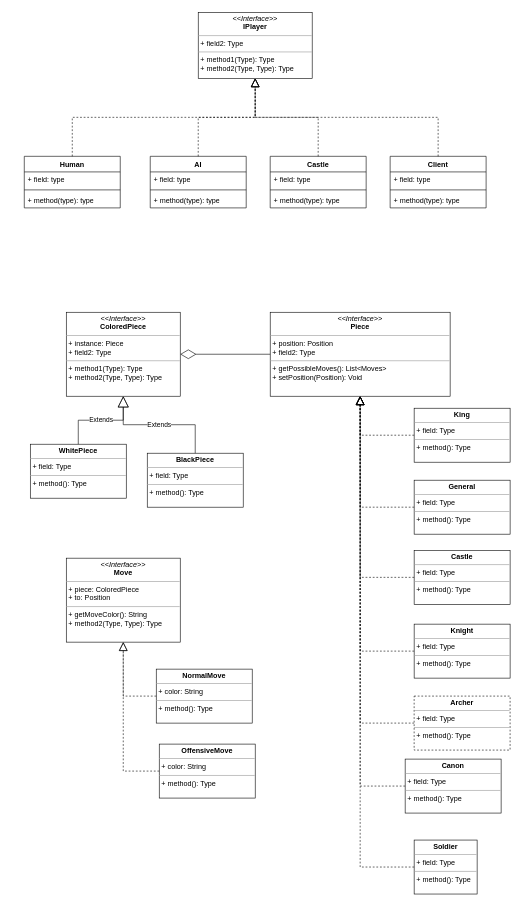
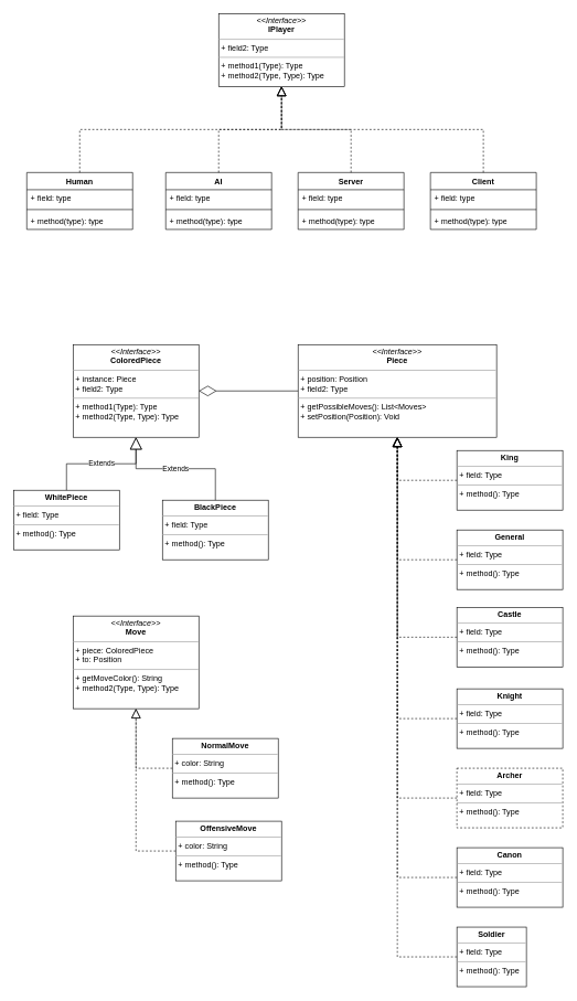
  <mxCell id="0" />
  <mxCell id="1" parent="0" />
  <mxCell id="2" value="&lt;p style=&quot;margin:0px;margin-top:4px;text-align:center;&quot;&gt;&lt;i&gt;&amp;lt;&amp;lt;Interface&amp;gt;&amp;gt;&lt;/i&gt;&lt;br&gt;&lt;b&gt;IPlayer&lt;/b&gt;&lt;/p&gt;&lt;hr size=&quot;1&quot;&gt;&lt;p style=&quot;margin:0px;margin-left:4px;&quot;&gt;+ field2: Type&lt;/p&gt;&lt;hr size=&quot;1&quot;&gt;&lt;p style=&quot;margin:0px;margin-left:4px;&quot;&gt;+ method1(Type): Type&lt;br&gt;+ method2(Type, Type): Type&lt;/p&gt;" style="verticalAlign=top;align=left;overflow=fill;fontSize=12;fontFamily=Helvetica;html=1;whiteSpace=wrap;" parent="1" vertex="1"><mxGeometry x="330" y="20" width="190" height="110" as="geometry" /></mxCell>
  <mxCell id="3" value="Human" style="swimlane;fontStyle=1;align=center;verticalAlign=top;childLayout=stackLayout;horizontal=1;startSize=26;horizontalStack=0;resizeParent=1;resizeParentMax=0;resizeLast=0;collapsible=1;marginBottom=0;whiteSpace=wrap;html=1;" parent="1" vertex="1"><mxGeometry x="40" y="260" width="160" height="86" as="geometry" /></mxCell>
  <mxCell id="4" value="+ field: type" style="text;strokeColor=none;fillColor=none;align=left;verticalAlign=top;spacingLeft=4;spacingRight=4;overflow=hidden;rotatable=0;points=[[0,0.5],[1,0.5]];portConstraint=eastwest;whiteSpace=wrap;html=1;" parent="3" vertex="1"><mxGeometry y="26" width="160" height="26" as="geometry" /></mxCell>
  <mxCell id="5" value="" style="line;strokeWidth=1;fillColor=none;align=left;verticalAlign=middle;spacingTop=-1;spacingLeft=3;spacingRight=3;rotatable=0;labelPosition=right;points=[];portConstraint=eastwest;strokeColor=inherit;" parent="3" vertex="1"><mxGeometry y="52" width="160" height="8" as="geometry" /></mxCell>
  <mxCell id="6" value="+ method(type): type" style="text;strokeColor=none;fillColor=none;align=left;verticalAlign=top;spacingLeft=4;spacingRight=4;overflow=hidden;rotatable=0;points=[[0,0.5],[1,0.5]];portConstraint=eastwest;whiteSpace=wrap;html=1;" parent="3" vertex="1"><mxGeometry y="60" width="160" height="26" as="geometry" /></mxCell>
  <mxCell id="7" value="" style="endArrow=block;dashed=1;endFill=0;endSize=12;html=1;rounded=0;exitX=0.5;exitY=0;exitDx=0;exitDy=0;entryX=0.5;entryY=1;entryDx=0;entryDy=0;edgeStyle=orthogonalEdgeStyle;" parent="1" source="3" target="2" edge="1"><mxGeometry width="160" relative="1" as="geometry"><mxPoint x="390" y="260" as="sourcePoint" /><mxPoint x="550" y="260" as="targetPoint" /></mxGeometry></mxCell>
  <mxCell id="8" value="AI" style="swimlane;fontStyle=1;align=center;verticalAlign=top;childLayout=stackLayout;horizontal=1;startSize=26;horizontalStack=0;resizeParent=1;resizeParentMax=0;resizeLast=0;collapsible=1;marginBottom=0;whiteSpace=wrap;html=1;" parent="1" vertex="1"><mxGeometry x="250" y="260" width="160" height="86" as="geometry" /></mxCell>
  <mxCell id="9" value="+ field: type" style="text;strokeColor=none;fillColor=none;align=left;verticalAlign=top;spacingLeft=4;spacingRight=4;overflow=hidden;rotatable=0;points=[[0,0.5],[1,0.5]];portConstraint=eastwest;whiteSpace=wrap;html=1;" parent="8" vertex="1"><mxGeometry y="26" width="160" height="26" as="geometry" /></mxCell>
  <mxCell id="10" value="" style="line;strokeWidth=1;fillColor=none;align=left;verticalAlign=middle;spacingTop=-1;spacingLeft=3;spacingRight=3;rotatable=0;labelPosition=right;points=[];portConstraint=eastwest;strokeColor=inherit;" parent="8" vertex="1"><mxGeometry y="52" width="160" height="8" as="geometry" /></mxCell>
  <mxCell id="11" value="+ method(type): type" style="text;strokeColor=none;fillColor=none;align=left;verticalAlign=top;spacingLeft=4;spacingRight=4;overflow=hidden;rotatable=0;points=[[0,0.5],[1,0.5]];portConstraint=eastwest;whiteSpace=wrap;html=1;" parent="8" vertex="1"><mxGeometry y="60" width="160" height="26" as="geometry" /></mxCell>
  <mxCell id="12" value="" style="endArrow=block;dashed=1;endFill=0;endSize=12;html=1;rounded=0;exitX=0.5;exitY=0;exitDx=0;exitDy=0;entryX=0.5;entryY=1;entryDx=0;entryDy=0;edgeStyle=orthogonalEdgeStyle;" parent="1" source="8" target="2" edge="1"><mxGeometry width="160" relative="1" as="geometry"><mxPoint x="130" y="270" as="sourcePoint" /><mxPoint x="375" y="170" as="targetPoint" /></mxGeometry></mxCell>
- <mxCell id="13" value="Castle" style="swimlane;fontStyle=1;align=center;verticalAlign=top;childLayout=stackLayout;horizontal=1;startSize=26;horizontalStack=0;resizeParent=1;resizeParentMax=0;resizeLast=0;collapsible=1;marginBottom=0;whiteSpace=wrap;html=1;" parent="1" vertex="1"><mxGeometry x="450" y="260" width="160" height="86" as="geometry" /></mxCell>
+ <mxCell id="13" value="Server" style="swimlane;fontStyle=1;align=center;verticalAlign=top;childLayout=stackLayout;horizontal=1;startSize=26;horizontalStack=0;resizeParent=1;resizeParentMax=0;resizeLast=0;collapsible=1;marginBottom=0;whiteSpace=wrap;html=1;" parent="1" vertex="1"><mxGeometry x="450" y="260" width="160" height="86" as="geometry" /></mxCell>
  <mxCell id="14" value="+ field: type" style="text;strokeColor=none;fillColor=none;align=left;verticalAlign=top;spacingLeft=4;spacingRight=4;overflow=hidden;rotatable=0;points=[[0,0.5],[1,0.5]];portConstraint=eastwest;whiteSpace=wrap;html=1;" parent="13" vertex="1"><mxGeometry y="26" width="160" height="26" as="geometry" /></mxCell>
  <mxCell id="15" value="" style="line;strokeWidth=1;fillColor=none;align=left;verticalAlign=middle;spacingTop=-1;spacingLeft=3;spacingRight=3;rotatable=0;labelPosition=right;points=[];portConstraint=eastwest;strokeColor=inherit;" parent="13" vertex="1"><mxGeometry y="52" width="160" height="8" as="geometry" /></mxCell>
  <mxCell id="16" value="+ method(type): type" style="text;strokeColor=none;fillColor=none;align=left;verticalAlign=top;spacingLeft=4;spacingRight=4;overflow=hidden;rotatable=0;points=[[0,0.5],[1,0.5]];portConstraint=eastwest;whiteSpace=wrap;html=1;" parent="13" vertex="1"><mxGeometry y="60" width="160" height="26" as="geometry" /></mxCell>
  <mxCell id="17" value="" style="endArrow=block;dashed=1;endFill=0;endSize=12;html=1;rounded=0;exitX=0.5;exitY=0;exitDx=0;exitDy=0;entryX=0.5;entryY=1;entryDx=0;entryDy=0;edgeStyle=orthogonalEdgeStyle;" parent="1" source="13" target="2" edge="1"><mxGeometry width="160" relative="1" as="geometry"><mxPoint x="330" y="270" as="sourcePoint" /><mxPoint x="565" y="160" as="targetPoint" /></mxGeometry></mxCell>
  <mxCell id="18" value="Client" style="swimlane;fontStyle=1;align=center;verticalAlign=top;childLayout=stackLayout;horizontal=1;startSize=26;horizontalStack=0;resizeParent=1;resizeParentMax=0;resizeLast=0;collapsible=1;marginBottom=0;whiteSpace=wrap;html=1;" parent="1" vertex="1"><mxGeometry x="650" y="260" width="160" height="86" as="geometry" /></mxCell>
  <mxCell id="19" value="+ field: type" style="text;strokeColor=none;fillColor=none;align=left;verticalAlign=top;spacingLeft=4;spacingRight=4;overflow=hidden;rotatable=0;points=[[0,0.5],[1,0.5]];portConstraint=eastwest;whiteSpace=wrap;html=1;" parent="18" vertex="1"><mxGeometry y="26" width="160" height="26" as="geometry" /></mxCell>
  <mxCell id="20" value="" style="line;strokeWidth=1;fillColor=none;align=left;verticalAlign=middle;spacingTop=-1;spacingLeft=3;spacingRight=3;rotatable=0;labelPosition=right;points=[];portConstraint=eastwest;strokeColor=inherit;" parent="18" vertex="1"><mxGeometry y="52" width="160" height="8" as="geometry" /></mxCell>
  <mxCell id="21" value="+ method(type): type" style="text;strokeColor=none;fillColor=none;align=left;verticalAlign=top;spacingLeft=4;spacingRight=4;overflow=hidden;rotatable=0;points=[[0,0.5],[1,0.5]];portConstraint=eastwest;whiteSpace=wrap;html=1;" parent="18" vertex="1"><mxGeometry y="60" width="160" height="26" as="geometry" /></mxCell>
  <mxCell id="22" value="" style="endArrow=block;dashed=1;endFill=0;endSize=12;html=1;rounded=0;exitX=0.5;exitY=0;exitDx=0;exitDy=0;entryX=0.5;entryY=1;entryDx=0;entryDy=0;edgeStyle=orthogonalEdgeStyle;" parent="1" source="18" target="2" edge="1"><mxGeometry width="160" relative="1" as="geometry"><mxPoint x="540" y="270" as="sourcePoint" /><mxPoint x="375" y="170" as="targetPoint" /></mxGeometry></mxCell>
  <mxCell id="23" value="&lt;p style=&quot;margin:0px;margin-top:4px;text-align:center;&quot;&gt;&lt;i&gt;&amp;lt;&amp;lt;Interface&amp;gt;&amp;gt;&lt;/i&gt;&lt;br&gt;&lt;b&gt;Piece&lt;/b&gt;&lt;/p&gt;&lt;hr size=&quot;1&quot;&gt;&lt;p style=&quot;margin:0px;margin-left:4px;&quot;&gt;+ position: Position&lt;br&gt;+ field2: Type&lt;/p&gt;&lt;hr size=&quot;1&quot;&gt;&lt;p style=&quot;margin:0px;margin-left:4px;&quot;&gt;+ getPossibleMoves(): List&amp;lt;Moves&amp;gt;&lt;br&gt;+ setPosition(Position): Void&lt;/p&gt;" style="verticalAlign=top;align=left;overflow=fill;fontSize=12;fontFamily=Helvetica;html=1;whiteSpace=wrap;" parent="1" vertex="1"><mxGeometry x="450" y="520" width="300" height="140" as="geometry" /></mxCell>
  <mxCell id="24" value="&lt;p style=&quot;margin:0px;margin-top:4px;text-align:center;&quot;&gt;&lt;b&gt;King&lt;/b&gt;&lt;/p&gt;&lt;hr size=&quot;1&quot;&gt;&lt;p style=&quot;margin:0px;margin-left:4px;&quot;&gt;+ field: Type&lt;/p&gt;&lt;hr size=&quot;1&quot;&gt;&lt;p style=&quot;margin:0px;margin-left:4px;&quot;&gt;+ method(): Type&lt;/p&gt;" style="verticalAlign=top;align=left;overflow=fill;fontSize=12;fontFamily=Helvetica;html=1;whiteSpace=wrap;" parent="1" vertex="1"><mxGeometry x="690" y="680" width="160" height="90" as="geometry" /></mxCell>
  <mxCell id="25" value="" style="endArrow=block;dashed=1;endFill=0;endSize=12;html=1;rounded=0;entryX=0.5;entryY=1;entryDx=0;entryDy=0;exitX=0;exitY=0.5;exitDx=0;exitDy=0;edgeStyle=orthogonalEdgeStyle;" parent="1" source="24" target="23" edge="1"><mxGeometry width="160" relative="1" as="geometry"><mxPoint x="740" y="710" as="sourcePoint" /><mxPoint x="900" y="710" as="targetPoint" /></mxGeometry></mxCell>
  <mxCell id="26" value="&lt;p style=&quot;margin:0px;margin-top:4px;text-align:center;&quot;&gt;&lt;b&gt;General&lt;/b&gt;&lt;/p&gt;&lt;hr size=&quot;1&quot;&gt;&lt;p style=&quot;margin:0px;margin-left:4px;&quot;&gt;+ field: Type&lt;/p&gt;&lt;hr size=&quot;1&quot;&gt;&lt;p style=&quot;margin:0px;margin-left:4px;&quot;&gt;+ method(): Type&lt;/p&gt;" style="verticalAlign=top;align=left;overflow=fill;fontSize=12;fontFamily=Helvetica;html=1;whiteSpace=wrap;" parent="1" vertex="1"><mxGeometry x="690" y="800" width="160" height="90" as="geometry" /></mxCell>
  <mxCell id="27" value="" style="endArrow=block;dashed=1;endFill=0;endSize=12;html=1;rounded=0;entryX=0.5;entryY=1;entryDx=0;entryDy=0;exitX=0;exitY=0.5;exitDx=0;exitDy=0;edgeStyle=orthogonalEdgeStyle;" parent="1" source="26" target="23" edge="1"><mxGeometry width="160" relative="1" as="geometry"><mxPoint x="700" y="735" as="sourcePoint" /><mxPoint x="610" y="670" as="targetPoint" /></mxGeometry></mxCell>
  <mxCell id="28" value="&lt;p style=&quot;margin:0px;margin-top:4px;text-align:center;&quot;&gt;&lt;b&gt;Castle&lt;/b&gt;&lt;/p&gt;&lt;hr size=&quot;1&quot;&gt;&lt;p style=&quot;margin:0px;margin-left:4px;&quot;&gt;+ field: Type&lt;/p&gt;&lt;hr size=&quot;1&quot;&gt;&lt;p style=&quot;margin:0px;margin-left:4px;&quot;&gt;+ method(): Type&lt;/p&gt;" style="verticalAlign=top;align=left;overflow=fill;fontSize=12;fontFamily=Helvetica;html=1;whiteSpace=wrap;" parent="1" vertex="1"><mxGeometry x="690" y="917" width="160" height="90" as="geometry" /></mxCell>
  <mxCell id="29" value="" style="endArrow=block;dashed=1;endFill=0;endSize=12;html=1;rounded=0;entryX=0.5;entryY=1;entryDx=0;entryDy=0;exitX=0;exitY=0.5;exitDx=0;exitDy=0;edgeStyle=orthogonalEdgeStyle;" parent="1" source="28" target="23" edge="1"><mxGeometry width="160" relative="1" as="geometry"><mxPoint x="700" y="855" as="sourcePoint" /><mxPoint x="610" y="670" as="targetPoint" /></mxGeometry></mxCell>
  <mxCell id="30" value="&lt;p style=&quot;margin:0px;margin-top:4px;text-align:center;&quot;&gt;&lt;b&gt;Knight&lt;/b&gt;&lt;/p&gt;&lt;hr size=&quot;1&quot;&gt;&lt;p style=&quot;margin:0px;margin-left:4px;&quot;&gt;+ field: Type&lt;/p&gt;&lt;hr size=&quot;1&quot;&gt;&lt;p style=&quot;margin:0px;margin-left:4px;&quot;&gt;+ method(): Type&lt;/p&gt;" style="verticalAlign=top;align=left;overflow=fill;fontSize=12;fontFamily=Helvetica;html=1;whiteSpace=wrap;" parent="1" vertex="1"><mxGeometry x="690" y="1040" width="160" height="90" as="geometry" /></mxCell>
  <mxCell id="31" value="" style="endArrow=block;dashed=1;endFill=0;endSize=12;html=1;rounded=0;entryX=0.5;entryY=1;entryDx=0;entryDy=0;exitX=0;exitY=0.5;exitDx=0;exitDy=0;edgeStyle=orthogonalEdgeStyle;" parent="1" source="30" target="23" edge="1"><mxGeometry width="160" relative="1" as="geometry"><mxPoint x="700" y="972" as="sourcePoint" /><mxPoint x="610" y="670" as="targetPoint" /></mxGeometry></mxCell>
  <mxCell id="32" value="&lt;p style=&quot;margin:0px;margin-top:4px;text-align:center;&quot;&gt;&lt;b&gt;Archer&lt;/b&gt;&lt;/p&gt;&lt;hr size=&quot;1&quot;&gt;&lt;p style=&quot;margin:0px;margin-left:4px;&quot;&gt;+ field: Type&lt;/p&gt;&lt;hr size=&quot;1&quot;&gt;&lt;p style=&quot;margin:0px;margin-left:4px;&quot;&gt;+ method(): Type&lt;/p&gt;" style="verticalAlign=top;align=left;overflow=fill;fontSize=12;fontFamily=Helvetica;html=1;whiteSpace=wrap;dashed=1;" parent="1" vertex="1"><mxGeometry x="690" y="1160" width="160" height="90" as="geometry" /></mxCell>
  <mxCell id="33" value="" style="endArrow=block;dashed=1;endFill=0;endSize=12;html=1;rounded=0;entryX=0.5;entryY=1;entryDx=0;entryDy=0;exitX=0;exitY=0.5;exitDx=0;exitDy=0;edgeStyle=orthogonalEdgeStyle;" parent="1" source="32" target="23" edge="1"><mxGeometry width="160" relative="1" as="geometry"><mxPoint x="700" y="1095" as="sourcePoint" /><mxPoint x="610" y="670" as="targetPoint" /></mxGeometry></mxCell>
- <mxCell id="34" value="&lt;p style=&quot;margin:0px;margin-top:4px;text-align:center;&quot;&gt;&lt;b&gt;Canon&lt;/b&gt;&lt;/p&gt;&lt;hr size=&quot;1&quot;&gt;&lt;p style=&quot;margin:0px;margin-left:4px;&quot;&gt;+ field: Type&lt;/p&gt;&lt;hr size=&quot;1&quot;&gt;&lt;p style=&quot;margin:0px;margin-left:4px;&quot;&gt;+ method(): Type&lt;/p&gt;" style="verticalAlign=top;align=left;overflow=fill;fontSize=12;fontFamily=Helvetica;html=1;whiteSpace=wrap;" parent="1" vertex="1"><mxGeometry x="675" y="1265" width="160" height="90" as="geometry" /></mxCell>
+ <mxCell id="34" value="&lt;p style=&quot;margin:0px;margin-top:4px;text-align:center;&quot;&gt;&lt;b&gt;Canon&lt;/b&gt;&lt;/p&gt;&lt;hr size=&quot;1&quot;&gt;&lt;p style=&quot;margin:0px;margin-left:4px;&quot;&gt;+ field: Type&lt;/p&gt;&lt;hr size=&quot;1&quot;&gt;&lt;p style=&quot;margin:0px;margin-left:4px;&quot;&gt;+ method(): Type&lt;/p&gt;" style="verticalAlign=top;align=left;overflow=fill;fontSize=12;fontFamily=Helvetica;html=1;whiteSpace=wrap;" parent="1" vertex="1"><mxGeometry x="690" y="1280" width="160" height="90" as="geometry" /></mxCell>
  <mxCell id="35" value="" style="endArrow=block;dashed=1;endFill=0;endSize=12;html=1;rounded=0;entryX=0.5;entryY=1;entryDx=0;entryDy=0;exitX=0;exitY=0.5;exitDx=0;exitDy=0;edgeStyle=orthogonalEdgeStyle;" parent="1" source="34" target="23" edge="1"><mxGeometry width="160" relative="1" as="geometry"><mxPoint x="700" y="1215" as="sourcePoint" /><mxPoint x="610" y="670" as="targetPoint" /></mxGeometry></mxCell>
  <mxCell id="36" value="&lt;p style=&quot;margin:0px;margin-top:4px;text-align:center;&quot;&gt;&lt;b&gt;Soldier&lt;/b&gt;&lt;/p&gt;&lt;hr size=&quot;1&quot;&gt;&lt;p style=&quot;margin:0px;margin-left:4px;&quot;&gt;+ field: Type&lt;/p&gt;&lt;hr size=&quot;1&quot;&gt;&lt;p style=&quot;margin:0px;margin-left:4px;&quot;&gt;+ method(): Type&lt;/p&gt;" style="verticalAlign=top;align=left;overflow=fill;fontSize=12;fontFamily=Helvetica;html=1;whiteSpace=wrap;" parent="1" vertex="1"><mxGeometry x="690" y="1400" width="105" height="90" as="geometry" /></mxCell>
  <mxCell id="37" value="" style="endArrow=block;dashed=1;endFill=0;endSize=12;html=1;rounded=0;entryX=0.5;entryY=1;entryDx=0;entryDy=0;exitX=0;exitY=0.5;exitDx=0;exitDy=0;edgeStyle=orthogonalEdgeStyle;" parent="1" source="36" target="23" edge="1"><mxGeometry width="160" relative="1" as="geometry"><mxPoint x="700" y="1335" as="sourcePoint" /><mxPoint x="610" y="670" as="targetPoint" /></mxGeometry></mxCell>
  <mxCell id="38" value="&lt;p style=&quot;margin:0px;margin-top:4px;text-align:center;&quot;&gt;&lt;i&gt;&amp;lt;&amp;lt;Interface&amp;gt;&amp;gt;&lt;/i&gt;&lt;br&gt;&lt;b&gt;ColoredPiece&lt;/b&gt;&lt;/p&gt;&lt;hr size=&quot;1&quot;&gt;&lt;p style=&quot;margin:0px;margin-left:4px;&quot;&gt;+ instance: Piece&lt;br&gt;+ field2: Type&lt;/p&gt;&lt;hr size=&quot;1&quot;&gt;&lt;p style=&quot;margin:0px;margin-left:4px;&quot;&gt;+ method1(Type): Type&lt;br&gt;+ method2(Type, Type): Type&lt;/p&gt;" style="verticalAlign=top;align=left;overflow=fill;fontSize=12;fontFamily=Helvetica;html=1;whiteSpace=wrap;" parent="1" vertex="1"><mxGeometry x="110" y="520" width="190" height="140" as="geometry" /></mxCell>
  <mxCell id="39" value="" style="endArrow=diamondThin;endFill=0;endSize=24;html=1;rounded=0;entryX=1;entryY=0.5;entryDx=0;entryDy=0;exitX=0;exitY=0.5;exitDx=0;exitDy=0;edgeStyle=orthogonalEdgeStyle;" parent="1" source="23" target="38" edge="1"><mxGeometry width="160" relative="1" as="geometry"><mxPoint x="610" y="960" as="sourcePoint" /><mxPoint x="770" y="960" as="targetPoint" /></mxGeometry></mxCell>
- <mxCell id="40" value="&lt;p style=&quot;margin:0px;margin-top:4px;text-align:center;&quot;&gt;&lt;b&gt;WhitePiece&lt;/b&gt;&lt;/p&gt;&lt;hr size=&quot;1&quot;&gt;&lt;p style=&quot;margin:0px;margin-left:4px;&quot;&gt;+ field: Type&lt;/p&gt;&lt;hr size=&quot;1&quot;&gt;&lt;p style=&quot;margin:0px;margin-left:4px;&quot;&gt;+ method(): Type&lt;/p&gt;" style="verticalAlign=top;align=left;overflow=fill;fontSize=12;fontFamily=Helvetica;html=1;whiteSpace=wrap;" parent="1" vertex="1"><mxGeometry x="50" y="740" width="160" height="90" as="geometry" /></mxCell>
+ <mxCell id="40" value="&lt;p style=&quot;margin:0px;margin-top:4px;text-align:center;&quot;&gt;&lt;b&gt;WhitePiece&lt;/b&gt;&lt;/p&gt;&lt;hr size=&quot;1&quot;&gt;&lt;p style=&quot;margin:0px;margin-left:4px;&quot;&gt;+ field: Type&lt;/p&gt;&lt;hr size=&quot;1&quot;&gt;&lt;p style=&quot;margin:0px;margin-left:4px;&quot;&gt;+ method(): Type&lt;/p&gt;" style="verticalAlign=top;align=left;overflow=fill;fontSize=12;fontFamily=Helvetica;html=1;whiteSpace=wrap;" parent="1" vertex="1"><mxGeometry x="20" y="740" width="160" height="90" as="geometry" /></mxCell>
  <mxCell id="41" value="&lt;p style=&quot;margin:0px;margin-top:4px;text-align:center;&quot;&gt;&lt;b&gt;BlackPiece&lt;/b&gt;&lt;/p&gt;&lt;hr size=&quot;1&quot;&gt;&lt;p style=&quot;margin:0px;margin-left:4px;&quot;&gt;+ field: Type&lt;/p&gt;&lt;hr size=&quot;1&quot;&gt;&lt;p style=&quot;margin:0px;margin-left:4px;&quot;&gt;+ method(): Type&lt;/p&gt;" style="verticalAlign=top;align=left;overflow=fill;fontSize=12;fontFamily=Helvetica;html=1;whiteSpace=wrap;" parent="1" vertex="1"><mxGeometry x="245" y="755" width="160" height="90" as="geometry" /></mxCell>
  <mxCell id="42" value="Extends" style="endArrow=block;endSize=16;endFill=0;html=1;rounded=0;entryX=0.5;entryY=1;entryDx=0;entryDy=0;exitX=0.5;exitY=0;exitDx=0;exitDy=0;edgeStyle=orthogonalEdgeStyle;" parent="1" source="40" target="38" edge="1"><mxGeometry width="160" relative="1" as="geometry"><mxPoint x="610" y="960" as="sourcePoint" /><mxPoint x="770" y="960" as="targetPoint" /></mxGeometry></mxCell>
  <mxCell id="43" value="Extends" style="endArrow=block;endSize=16;endFill=0;html=1;rounded=0;entryX=0.5;entryY=1;entryDx=0;entryDy=0;exitX=0.5;exitY=0;exitDx=0;exitDy=0;edgeStyle=orthogonalEdgeStyle;" parent="1" source="41" target="38" edge="1"><mxGeometry width="160" relative="1" as="geometry"><mxPoint x="110" y="750" as="sourcePoint" /><mxPoint x="215" y="670" as="targetPoint" /></mxGeometry></mxCell>
  <mxCell id="44" value="&lt;p style=&quot;margin:0px;margin-top:4px;text-align:center;&quot;&gt;&lt;i&gt;&amp;lt;&amp;lt;Interface&amp;gt;&amp;gt;&lt;/i&gt;&lt;br&gt;&lt;b&gt;Move&lt;/b&gt;&lt;/p&gt;&lt;hr size=&quot;1&quot;&gt;&lt;p style=&quot;margin:0px;margin-left:4px;&quot;&gt;+ piece: ColoredPiece&lt;br&gt;+ to: Position&lt;/p&gt;&lt;hr size=&quot;1&quot;&gt;&lt;p style=&quot;margin:0px;margin-left:4px;&quot;&gt;+ getMoveColor(): String&lt;br&gt;+ method2(Type, Type): Type&lt;/p&gt;" style="verticalAlign=top;align=left;overflow=fill;fontSize=12;fontFamily=Helvetica;html=1;whiteSpace=wrap;" parent="1" vertex="1"><mxGeometry x="110" y="930" width="190" height="140" as="geometry" /></mxCell>
  <mxCell id="45" value="&lt;p style=&quot;margin:0px;margin-top:4px;text-align:center;&quot;&gt;&lt;b&gt;NormalMove&lt;/b&gt;&lt;/p&gt;&lt;hr size=&quot;1&quot;&gt;&lt;p style=&quot;margin:0px;margin-left:4px;&quot;&gt;+ color: String&lt;/p&gt;&lt;hr size=&quot;1&quot;&gt;&lt;p style=&quot;margin:0px;margin-left:4px;&quot;&gt;+ method(): Type&lt;/p&gt;" style="verticalAlign=top;align=left;overflow=fill;fontSize=12;fontFamily=Helvetica;html=1;whiteSpace=wrap;" parent="1" vertex="1"><mxGeometry x="260" y="1115" width="160" height="90" as="geometry" /></mxCell>
  <mxCell id="46" value="&lt;p style=&quot;margin:0px;margin-top:4px;text-align:center;&quot;&gt;&lt;b&gt;OffensiveMove&lt;/b&gt;&lt;/p&gt;&lt;hr size=&quot;1&quot;&gt;&lt;p style=&quot;margin:0px;margin-left:4px;&quot;&gt;+ color: String&lt;/p&gt;&lt;hr size=&quot;1&quot;&gt;&lt;p style=&quot;margin:0px;margin-left:4px;&quot;&gt;+ method(): Type&lt;/p&gt;" style="verticalAlign=top;align=left;overflow=fill;fontSize=12;fontFamily=Helvetica;html=1;whiteSpace=wrap;" parent="1" vertex="1"><mxGeometry x="265" y="1240" width="160" height="90" as="geometry" /></mxCell>
  <mxCell id="47" value="" style="endArrow=block;dashed=1;endFill=0;endSize=12;html=1;rounded=0;entryX=0.5;entryY=1;entryDx=0;entryDy=0;exitX=0;exitY=0.5;exitDx=0;exitDy=0;edgeStyle=orthogonalEdgeStyle;" parent="1" source="45" target="44" edge="1"><mxGeometry width="160" relative="1" as="geometry"><mxPoint x="320" y="1040" as="sourcePoint" /><mxPoint x="480" y="1040" as="targetPoint" /></mxGeometry></mxCell>
  <mxCell id="48" value="" style="endArrow=block;dashed=1;endFill=0;endSize=12;html=1;rounded=0;entryX=0.5;entryY=1;entryDx=0;entryDy=0;exitX=0;exitY=0.5;exitDx=0;exitDy=0;edgeStyle=orthogonalEdgeStyle;" parent="1" source="46" target="44" edge="1"><mxGeometry width="160" relative="1" as="geometry"><mxPoint x="270" y="1155" as="sourcePoint" /><mxPoint x="215" y="1080" as="targetPoint" /></mxGeometry></mxCell>
